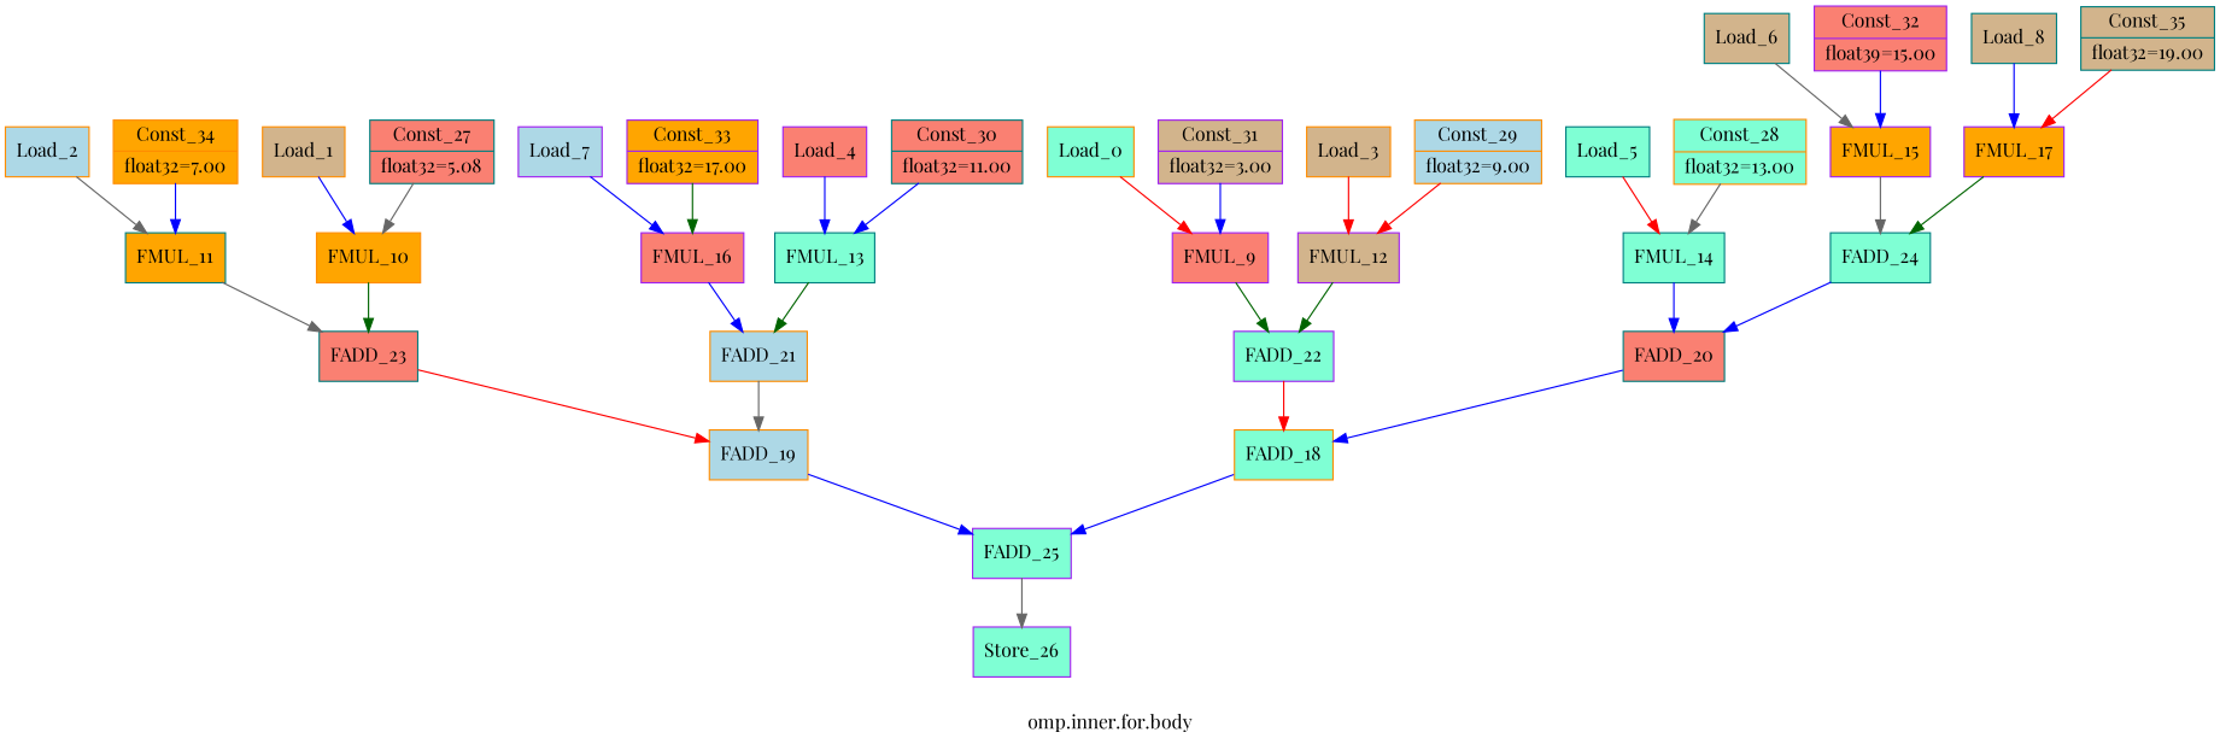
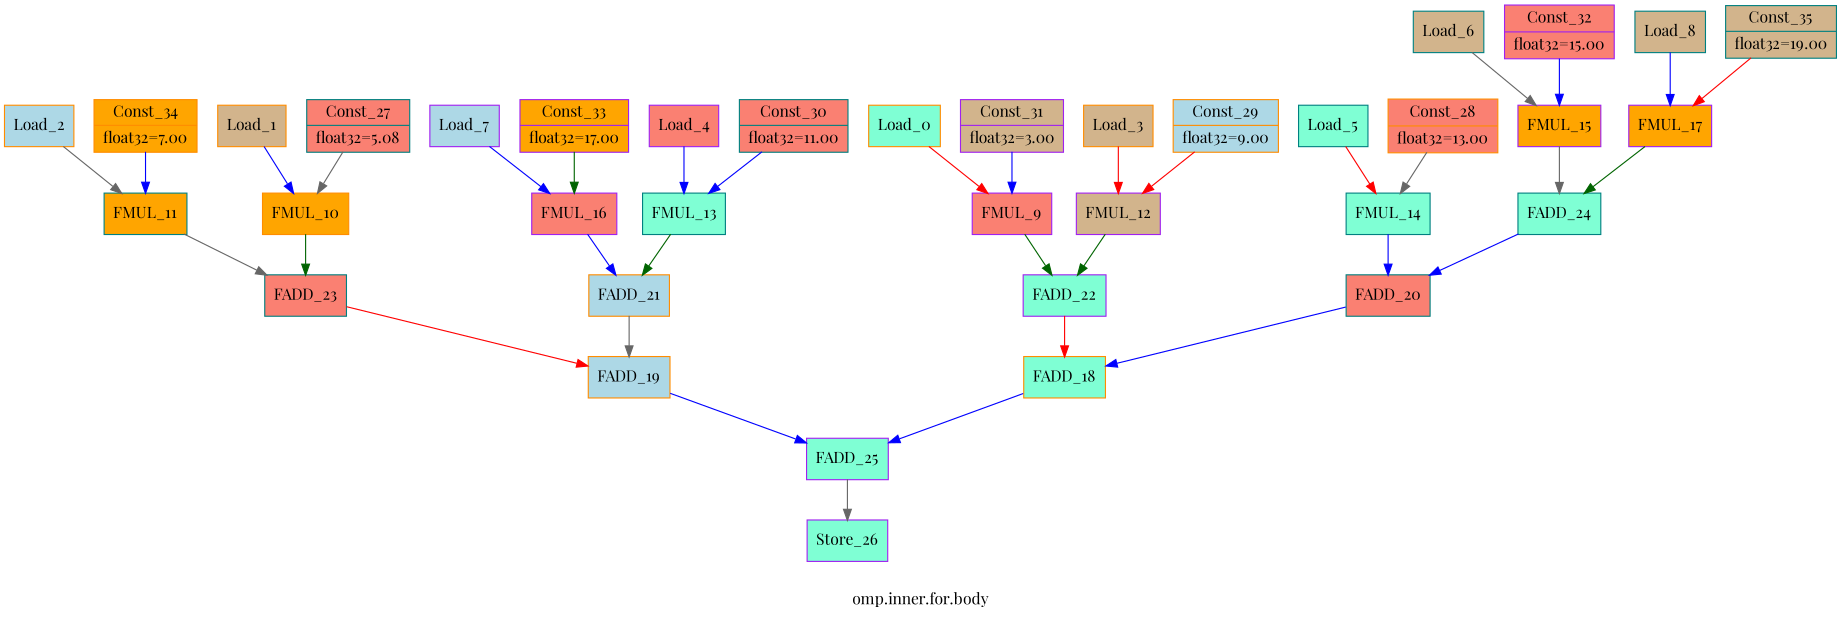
  strict digraph {
    fontname="Playfair Display"
    label="omp.inner.for.body"
    node [color=purple fillcolor=aquamarine fontname="Playfair Display" opcode=input shape=record style=filled]
    edge [color=blue driver=outPinA fontname="Playfair Display" load=Any2Pins]
    n1 [color=darkorange label="{Load_0}"]
    n2 [fillcolor=salmon label="{FMUL_9}" opcode=FMUL type=op]
    n3 [label="{FADD_22}" opcode=FADD type=op]
    n4 [color=darkorange fillcolor=tan label="{Load_1}"]
    n5 [color=darkorange fillcolor=orange label="{FMUL_10}" opcode=FMUL type=op]
    n6 [color=teal fillcolor=salmon label="{FADD_23}" opcode=FADD type=op]
    n7 [color=darkorange fillcolor=lightblue label="{Load_2}"]
    n8 [color=teal fillcolor=orange label="{FMUL_11}" opcode=FMUL type=op]
    n9 [color=darkorange fillcolor=tan label="{Load_3}"]
    n10 [fillcolor=tan label="{FMUL_12}" opcode=FMUL type=op]
    n11 [fillcolor=salmon label="{Load_4}"]
    n12 [color=teal label="{FMUL_13}" opcode=FMUL type=op]
    n13 [color=darkorange fillcolor=lightblue label="{FADD_21}" opcode=FADD type=op]
    n14 [color=teal label="{Load_5}"]
    n15 [color=teal label="{FMUL_14}" opcode=FMUL type=op]
    n16 [color=teal fillcolor=salmon label="{FADD_20}" opcode=FADD type=op]
    n17 [color=teal fillcolor=tan label="{Load_6}"]
    n18 [fillcolor=orange label="{FMUL_15}" opcode=FMUL type=op]
    n19 [color=teal label="{FADD_24}" opcode=FADD type=op]
    n20 [fillcolor=lightblue label="{Load_7}"]
    n21 [fillcolor=salmon label="{FMUL_16}" opcode=FMUL type=op]
    n22 [color=teal fillcolor=tan label="{Load_8}"]
    n23 [fillcolor=orange label="{FMUL_17}" opcode=FMUL type=op]
    n24 [color=darkorange label="{FADD_18}" opcode=FADD type=op]
    n25 [color=darkorange fillcolor=lightblue label="{FADD_19}" opcode=FADD type=op]
    n26 [label="{FADD_25}" opcode=FADD type=op]
    n27 [label="{Store_26}" opcode=output]
    n28 [color=teal constVal=1 fillcolor=salmon float32=5.00 label="{Const_27|float32=5.08}" opcode=const]
-   n29 [color=darkorange constVal=1 float32=13.00 label="{Const_28|float32=13.00}" opcode=const]
+   n29 [color=darkorange constVal=1 fillcolor=salmon float32=13.00 label="{Const_28|float32=13.00}" opcode=const]
    n30 [color=darkorange constVal=1 fillcolor=lightblue float32=9.00 label="{Const_29|float32=9.00}" opcode=const]
    n31 [color=teal constVal=1 fillcolor=salmon float32=11.00 label="{Const_30|float32=11.00}" opcode=const]
    n32 [constVal=1 fillcolor=tan float32=3.00 label="{Const_31|float32=3.00}" opcode=const]
-   n33 [constVal=1 fillcolor=salmon float32=15.00 label="{Const_32|float39=15.00}" opcode=const]
+   n33 [constVal=1 fillcolor=salmon float32=15.00 label="{Const_32|float32=15.00}" opcode=const]
    n34 [constVal=1 fillcolor=orange float32=17.00 label="{Const_33|float32=17.00}" opcode=const]
    n35 [color=darkorange constVal=1 fillcolor=orange float32=7.00 label="{Const_34|float32=7.00}" opcode=const]
    n36 [color=teal constVal=1 fillcolor=tan float32=19.00 label="{Const_35|float32=19.00}" opcode=const]
    n1 -> n2 [color=red load=inPinB]
    n2 -> n3 [color=darkgreen]
    n3 -> n24 [color=red]
    n4 -> n5
    n5 -> n6 [color=darkgreen]
    n6 -> n25 [color=red]
    n7 -> n8 [color=gray40]
    n8 -> n6 [color=gray40]
    n9 -> n10 [color=red]
    n10 -> n3 [color=darkgreen]
    n11 -> n12
    n12 -> n13 [color=darkgreen]
    n13 -> n25 [color=gray40]
    n14 -> n15 [color=red]
    n15 -> n16
    n16 -> n24
    n17 -> n18 [color=gray40]
    n18 -> n19 [color=gray40]
    n19 -> n16
    n20 -> n21
    n21 -> n13
    n22 -> n23
    n23 -> n19 [color=darkgreen]
    n24 -> n26 [load=inPinB]
    n25 -> n26
    n26 -> n27 [color=gray40 load=inPinA]
    n28 -> n5 [color=gray40]
    n29 -> n15 [color=gray40]
    n30 -> n10 [color=red]
    n31 -> n12
    n32 -> n2
    n33 -> n18
    n34 -> n21 [color=darkgreen]
    n35 -> n8
    n36 -> n23 [color=red]
  }
